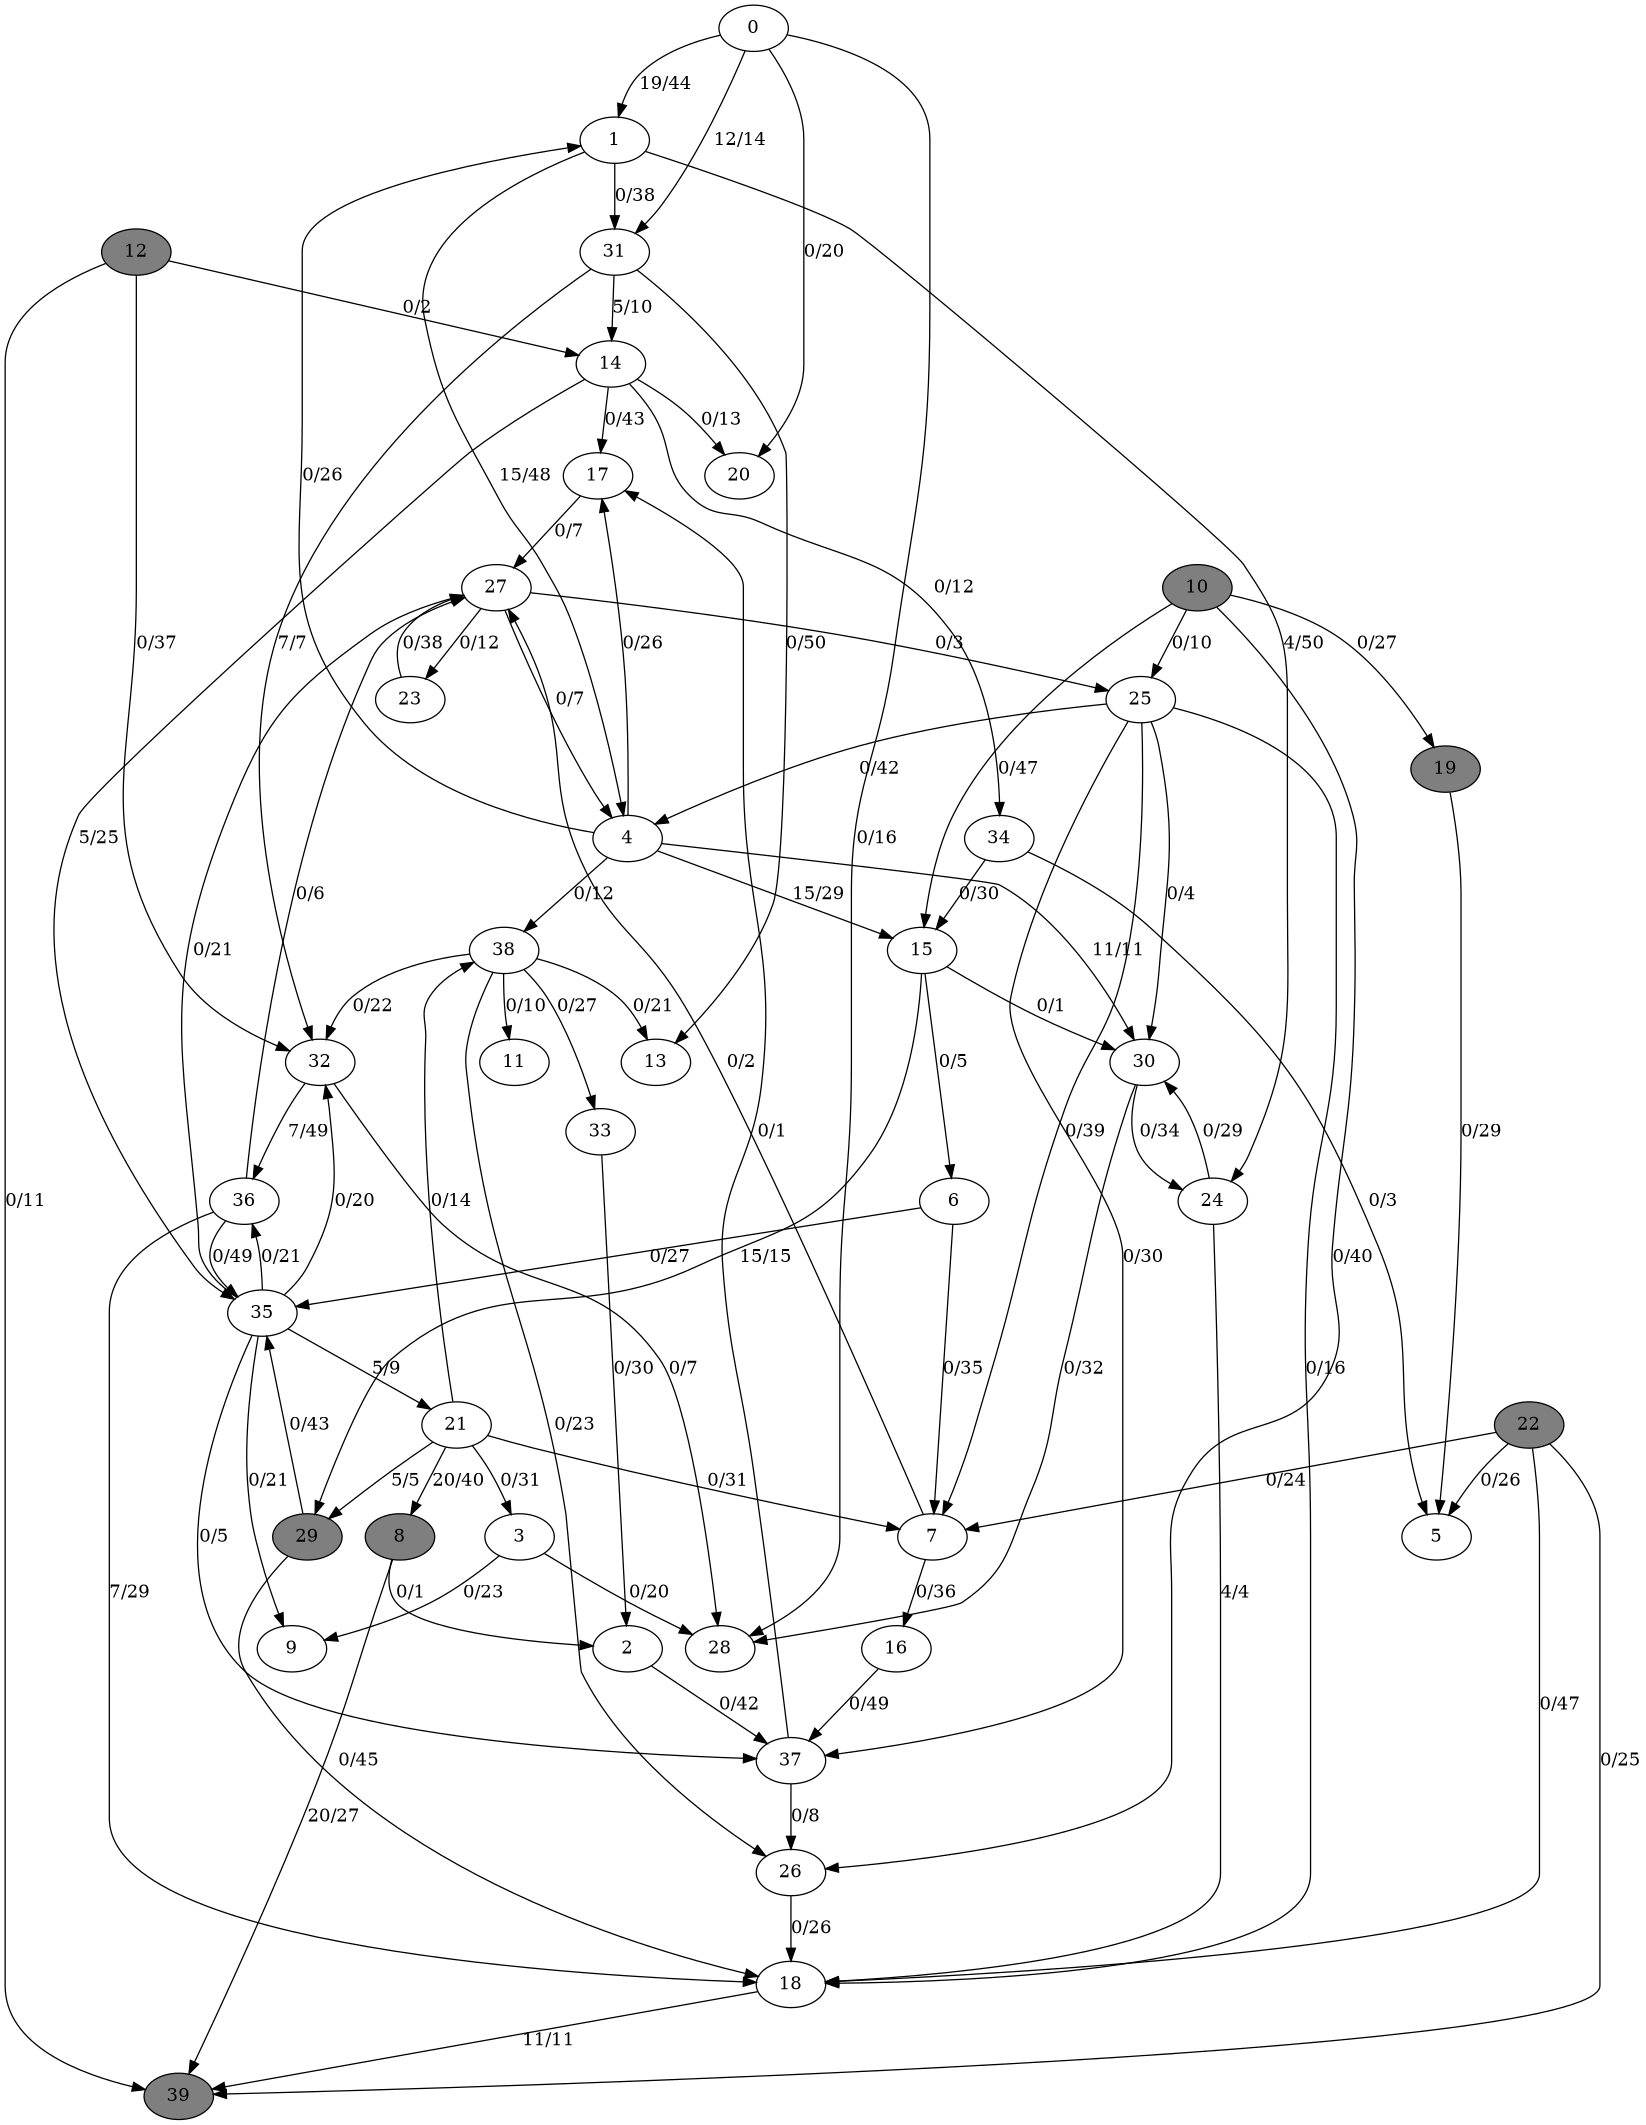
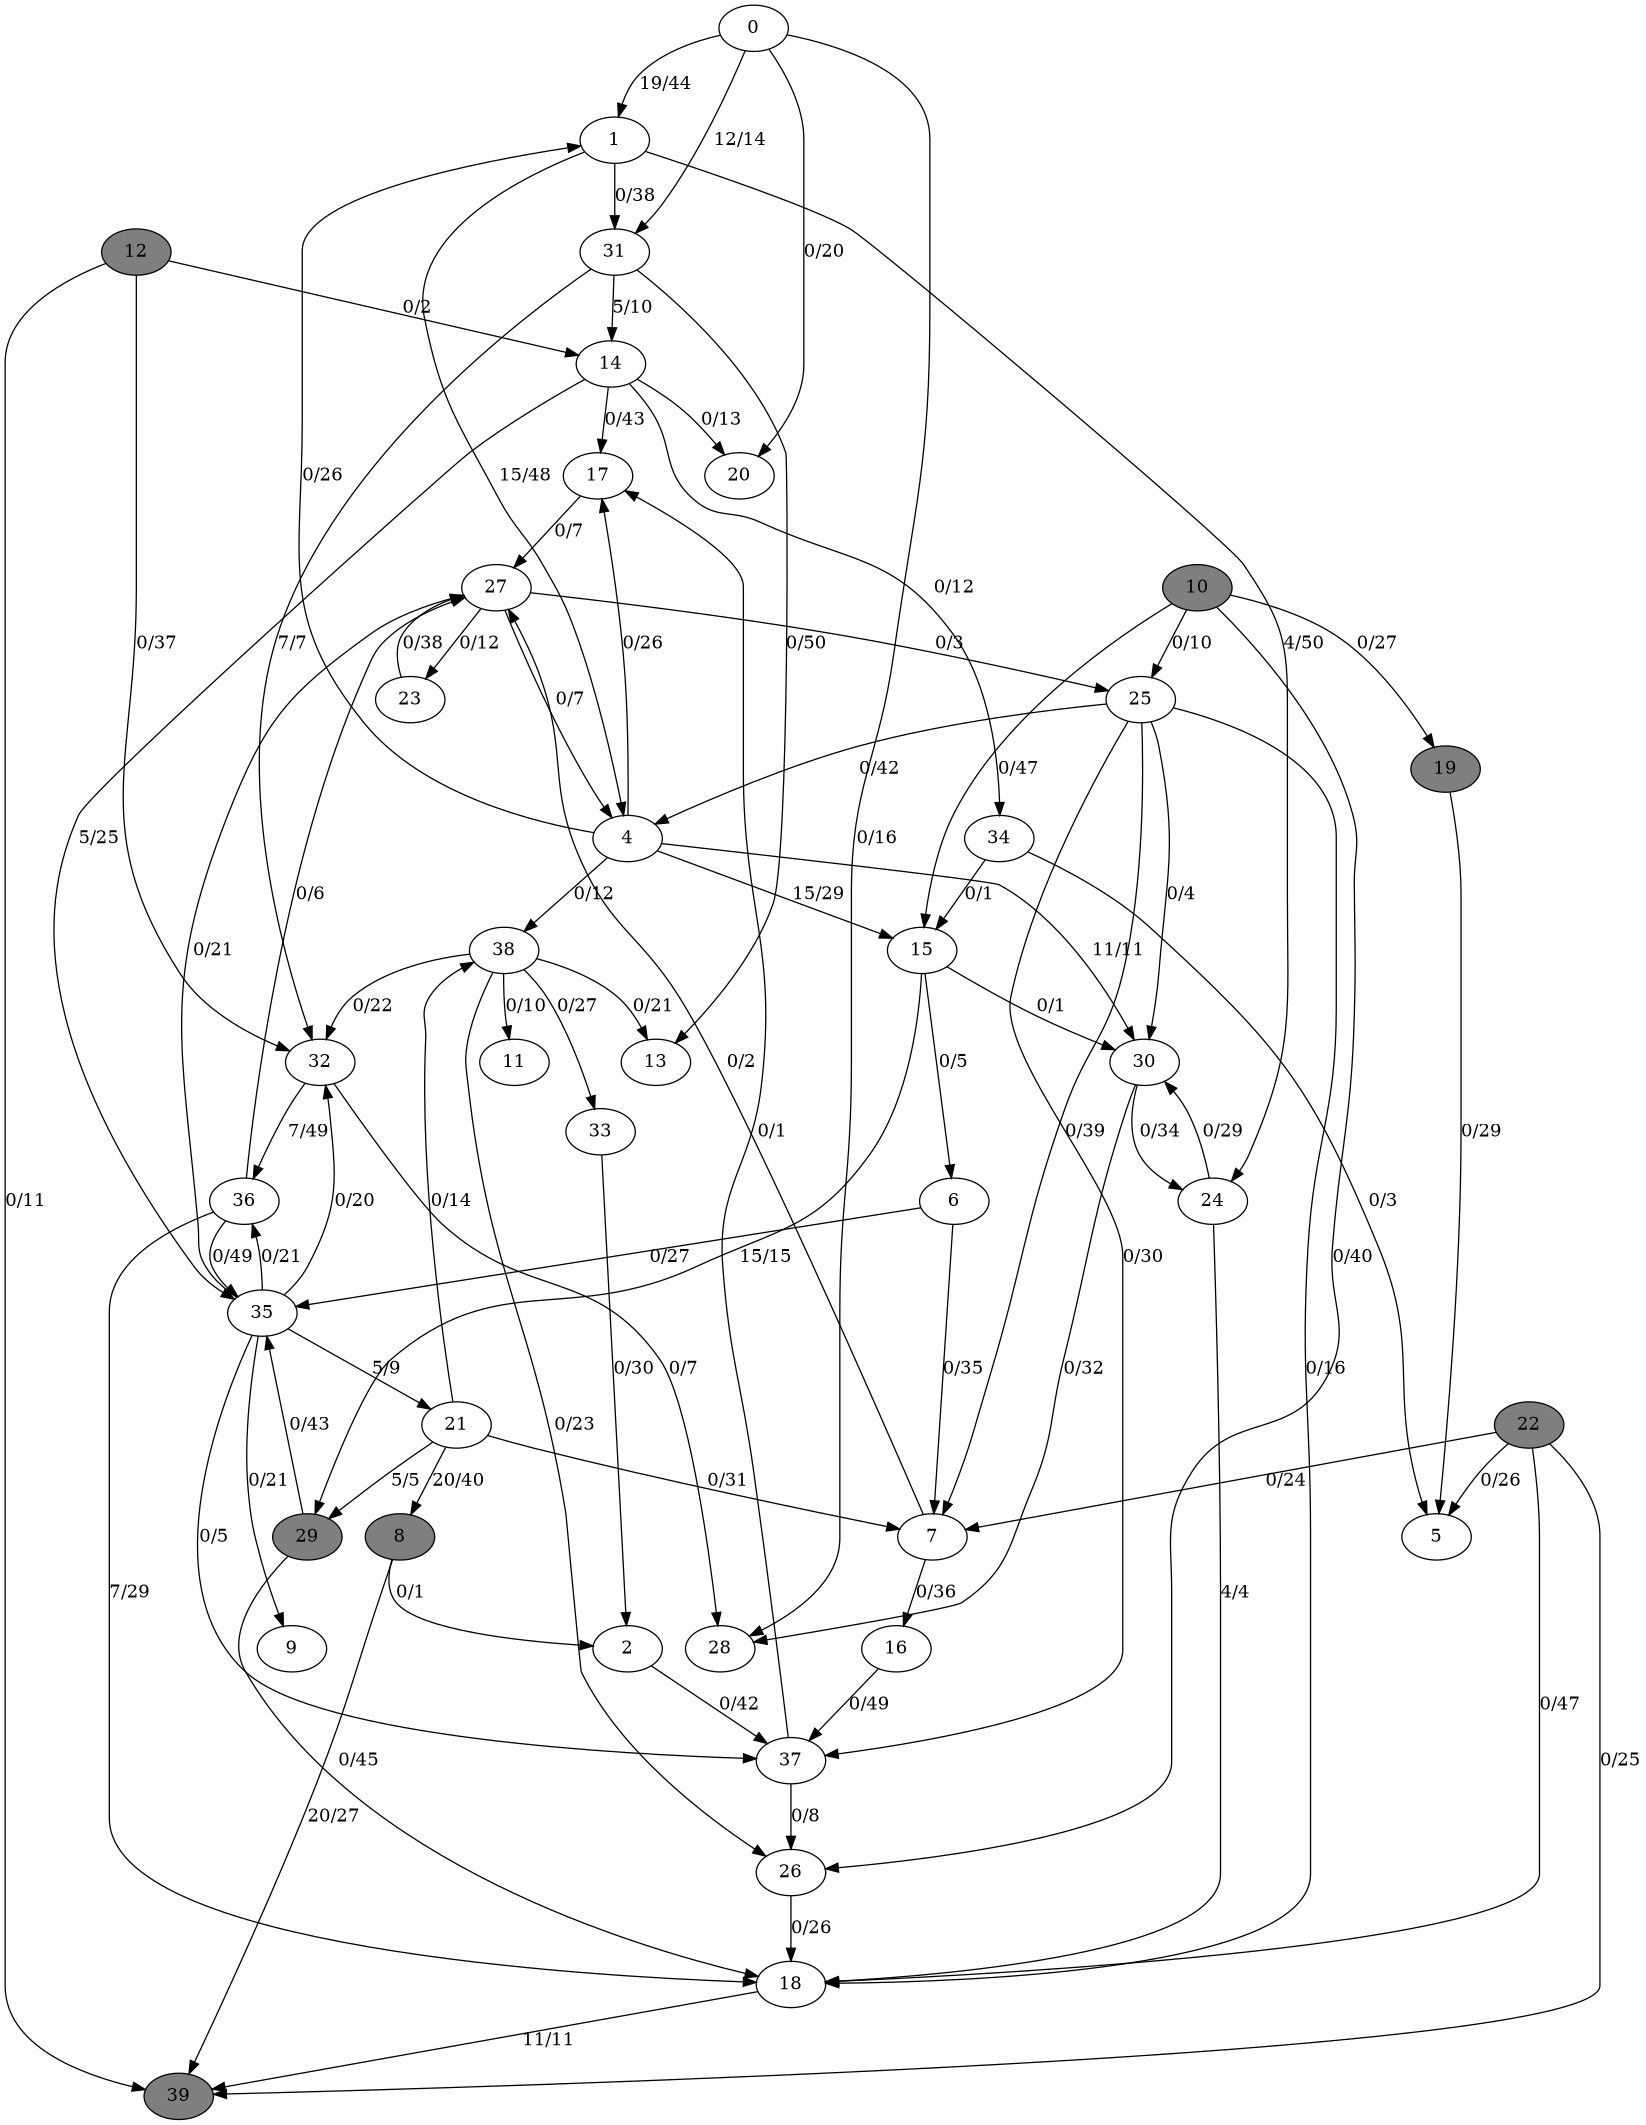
  digraph {
    node [fillcolor=grey100 style=filled]
    0
    1
    20
    28
    31
    4
    24
    14
    32
    13
    15
    17
    30
    38
    18
    35
    34
    36
    6
    29 [fillcolor=grey50]
    27
    26
    11
    33
    39 [fillcolor=grey50]
    2
    37
-   3
    9
    7
    25
    23
    16
    21
    8 [fillcolor=grey50]
    10 [fillcolor=grey50]
    19 [fillcolor=grey50]
    5
    12 [fillcolor=grey50]
    22 [fillcolor=grey50]
    0 -> 1 [label="19/44"]
    0 -> 20 [label="0/20"]
    0 -> 28 [label="0/16"]
    0 -> 31 [label="12/14"]
    1 -> 31 [label="0/38"]
    1 -> 4 [label="15/48"]
    1 -> 24 [label="4/50"]
    31 -> 14 [label="5/10"]
    31 -> 32 [label="7/7"]
    31 -> 13 [label="0/50"]
    4 -> 1 [label="0/26"]
    4 -> 15 [label="15/29"]
    4 -> 17 [label="0/26"]
    4 -> 30 [label="11/11"]
    4 -> 38 [label="0/12"]
    24 -> 30 [label="0/29"]
    24 -> 18 [label="4/4"]
    14 -> 20 [label="0/13"]
    14 -> 17 [label="0/43"]
    14 -> 35 [label="5/25"]
    14 -> 34 [label="0/12"]
    32 -> 28 [label="0/7"]
    32 -> 36 [label="7/49"]
    15 -> 30 [label="0/1"]
    15 -> 6 [label="0/5"]
    15 -> 29 [label="15/15"]
    17 -> 27 [label="0/7"]
    30 -> 28 [label="0/32"]
    30 -> 24 [label="0/34"]
    38 -> 32 [label="0/22"]
    38 -> 13 [label="0/21"]
    38 -> 26 [label="0/23"]
    38 -> 11 [label="0/10"]
    38 -> 33 [label="0/27"]
    18 -> 39 [label="11/11"]
    35 -> 32 [label="0/20"]
    35 -> 36 [label="0/21"]
    35 -> 27 [label="0/21"]
    35 -> 37 [label="0/5"]
    35 -> 9 [label="0/21"]
    35 -> 21 [label="5/9"]
-   34 -> 15 [label="0/30"]
+   34 -> 15 [label="0/1"]
    34 -> 5 [label="0/3"]
    36 -> 18 [label="7/29"]
    36 -> 35 [label="0/49"]
    36 -> 27 [label="0/6"]
    6 -> 35 [label="0/27"]
    6 -> 7 [label="0/35"]
    29 -> 18 [label="0/45"]
    29 -> 35 [label="0/43"]
    27 -> 4 [label="0/7"]
    27 -> 25 [label="0/3"]
    27 -> 23 [label="0/12"]
    26 -> 18 [label="0/26"]
    33 -> 2 [label="0/30"]
    2 -> 37 [label="0/42"]
    37 -> 17 [label="0/1"]
    37 -> 26 [label="0/8"]
-   3 -> 28 [label="0/20"]
-   3 -> 9 [label="0/23"]
    7 -> 27 [label="0/2"]
    7 -> 16 [label="0/36"]
    25 -> 4 [label="0/42"]
    25 -> 30 [label="0/4"]
    25 -> 18 [label="0/16"]
    25 -> 37 [label="0/30"]
    25 -> 7 [label="0/39"]
    23 -> 27 [label="0/38"]
    16 -> 37 [label="0/49"]
    21 -> 38 [label="0/14"]
    21 -> 29 [label="5/5"]
-   21 -> 3 [label="0/31"]
    21 -> 7 [label="0/31"]
    21 -> 8 [label="20/40"]
    8 -> 39 [label="20/27"]
    8 -> 2 [label="0/1"]
    10 -> 15 [label="0/47"]
    10 -> 26 [label="0/40"]
    10 -> 25 [label="0/10"]
    10 -> 19 [label="0/27"]
    19 -> 5 [label="0/29"]
    12 -> 14 [label="0/2"]
    12 -> 32 [label="0/37"]
    12 -> 39 [label="0/11"]
    22 -> 18 [label="0/47"]
    22 -> 39 [label="0/25"]
    22 -> 7 [label="0/24"]
    22 -> 5 [label="0/26"]
  }
